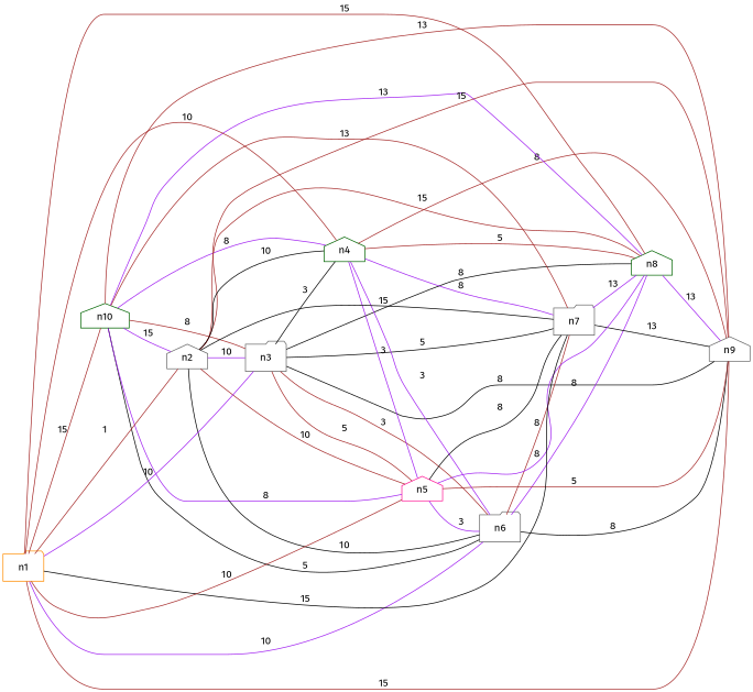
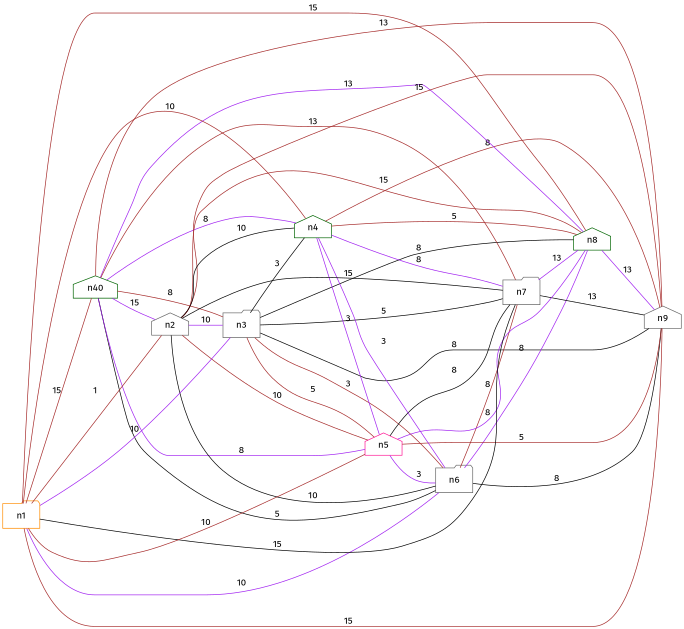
  graph {
    fontname="Fira Sans"
    rankdir=LR
    node [color=gray40 fontname="Fira Sans" shape=house]
    edge [color=brown fontname="Fira Sans"]
    n3 [shape=folder]
    n9
    n6 [shape=folder]
    n8 [color=darkgreen]
    n7 [shape=folder]
    n5 [color=deeppink]
    n4 [color=darkgreen]
-   n10 [color=darkgreen]
+   n10 [color=darkgreen label=n40]
    n2
    n1 [color=darkorange shape=folder]
    n3 -- n9 [color=black label=8]
    n3 -- n6 [label=3]
    n3 -- n8 [color=black label=8]
    n3 -- n7 [color=black label=5]
    n3 -- n5 [label=5]
    n3 -- n4 [color=black label=3]
    n6 -- n9 [color=black label=8]
    n6 -- n8 [color=purple label=8]
    n6 -- n7 [label=8]
    n8 -- n9 [color=purple label=13]
    n7 -- n9 [color=black label=13]
    n7 -- n8 [color=purple label=13]
    n5 -- n9 [label=5]
    n5 -- n6 [color=purple label=3]
    n5 -- n8 [color=purple label=8]
    n5 -- n7 [color=black label=8]
    n4 -- n9 [label=8]
    n4 -- n6 [color=purple label=3]
    n4 -- n8 [label=5]
    n4 -- n7 [color=purple label=8]
    n4 -- n5 [color=purple label=3]
    n10 -- n3 [label=8]
    n10 -- n9 [label=13]
    n10 -- n6 [color=black label=5]
    n10 -- n8 [color=purple label=13]
    n10 -- n7 [label=13]
    n10 -- n5 [color=purple label=8]
    n10 -- n4 [color=purple label=8]
    n10 -- n2 [color=purple label=15]
    n2 -- n3 [color=purple label=10]
    n2 -- n9 [label=15]
    n2 -- n6 [color=black label=10]
    n2 -- n8 [label=15]
    n2 -- n7 [color=black label=15]
    n2 -- n5 [label=10]
    n2 -- n4 [color=black label=10]
    n1 -- n3 [color=purple label=10]
    n1 -- n9 [label=15]
    n1 -- n6 [color=purple label=10]
    n1 -- n8 [label=15]
    n1 -- n7 [color=black label=15]
    n1 -- n5 [label=10]
    n1 -- n4 [label=10]
    n1 -- n10 [label=15]
    n1 -- n2 [label=1]
  }
